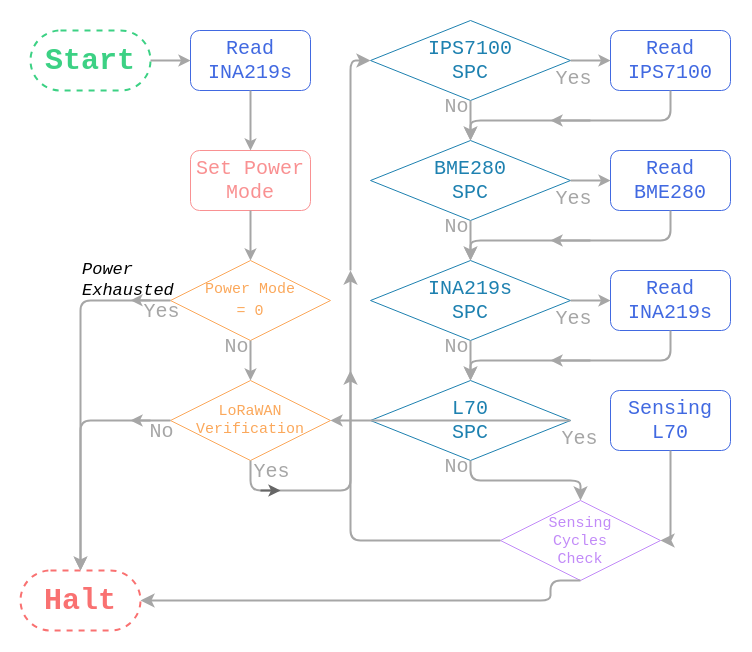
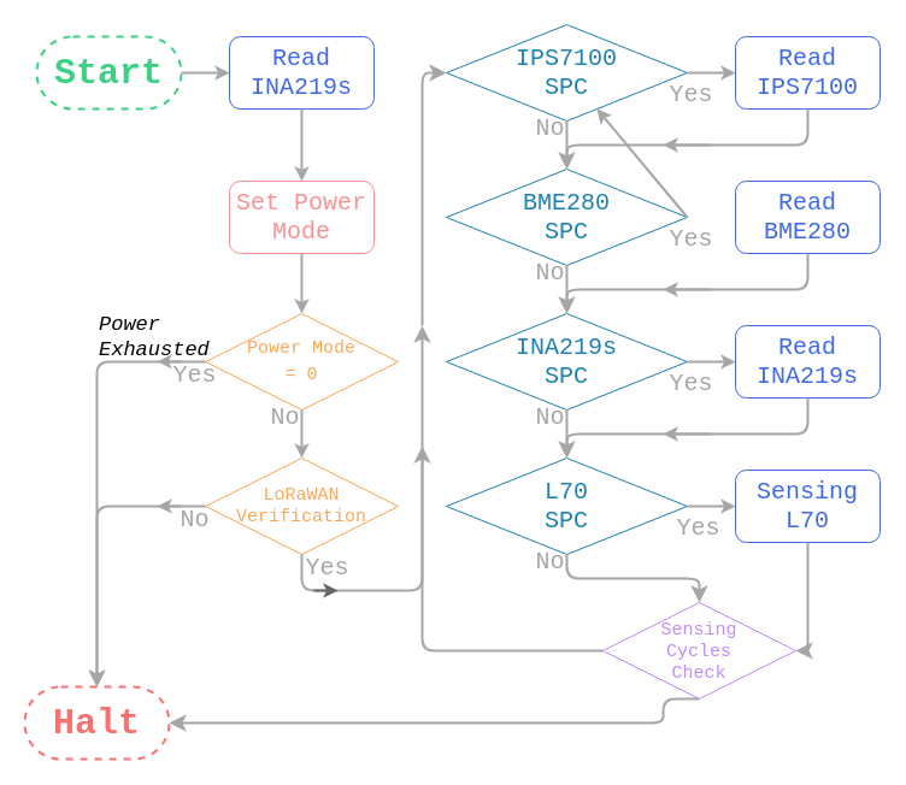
  <mxCell id="0" />
  <mxCell id="1" parent="0" />
  <mxCell id="2" value="&lt;font face=&quot;Courier New&quot; style=&quot;font-size: 20px;&quot;&gt;No&lt;/font&gt;" style="edgeLabel;html=1;align=center;verticalAlign=middle;resizable=0;points=[];fontColor=#A6A6A6;" parent="1" vertex="1" connectable="0"><mxGeometry x="230" y="340.002" as="geometry"><mxPoint x="5" y="5" as="offset" /></mxGeometry></mxCell>
  <mxCell id="3" value="&lt;font face=&quot;Courier New&quot; style=&quot;font-size: 20px;&quot;&gt;No&lt;/font&gt;" style="edgeLabel;html=1;align=center;verticalAlign=middle;resizable=0;points=[];fontColor=#A6A6A6;" parent="1" vertex="1" connectable="0"><mxGeometry x="450" y="100.002" as="geometry"><mxPoint x="5" y="5" as="offset" /></mxGeometry></mxCell>
  <mxCell id="4" value="&lt;font face=&quot;Courier New&quot; style=&quot;font-size: 20px;&quot;&gt;No&lt;/font&gt;" style="edgeLabel;html=1;align=center;verticalAlign=middle;resizable=0;points=[];fontColor=#A6A6A6;" parent="1" vertex="1" connectable="0"><mxGeometry x="450" y="220.002" as="geometry"><mxPoint x="5" y="5" as="offset" /></mxGeometry></mxCell>
  <mxCell id="5" value="&lt;font face=&quot;Courier New&quot; style=&quot;font-size: 20px;&quot;&gt;No&lt;/font&gt;" style="edgeLabel;html=1;align=center;verticalAlign=middle;resizable=0;points=[];fontColor=#A6A6A6;" parent="1" vertex="1" connectable="0"><mxGeometry x="450" y="340.002" as="geometry"><mxPoint x="5" y="5" as="offset" /></mxGeometry></mxCell>
  <mxCell id="6" value="&lt;font face=&quot;Courier New&quot; style=&quot;font-size: 20px;&quot;&gt;No&lt;/font&gt;" style="edgeLabel;html=1;align=center;verticalAlign=middle;resizable=0;points=[];fontColor=#A6A6A6;" parent="1" vertex="1" connectable="0"><mxGeometry x="450" y="460.002" as="geometry"><mxPoint x="5" y="5" as="offset" /></mxGeometry></mxCell>
  <mxCell id="7" value="&lt;span style=&quot;font-family: &amp;quot;Courier New&amp;quot;; font-size: 20px;&quot;&gt;Yes&lt;/span&gt;" style="edgeLabel;html=1;align=center;verticalAlign=middle;resizable=0;points=[];fontColor=#A6A6A6;" parent="1" vertex="1" connectable="0"><mxGeometry x="270" y="470.002" as="geometry" /></mxCell>
  <mxCell id="8" value="&lt;span style=&quot;font-family: &amp;quot;Courier New&amp;quot;; font-size: 20px;&quot;&gt;No&lt;/span&gt;" style="edgeLabel;html=1;align=center;verticalAlign=middle;resizable=0;points=[];fontColor=#A6A6A6;" parent="1" vertex="1" connectable="0"><mxGeometry x="160" y="430.002" as="geometry" /></mxCell>
  <mxCell id="9" value="&lt;span style=&quot;font-family: &amp;quot;Courier New&amp;quot;; font-size: 20px;&quot;&gt;Yes&lt;/span&gt;" style="edgeLabel;html=1;align=center;verticalAlign=middle;resizable=0;points=[];fontColor=#A6A6A6;" parent="1" vertex="1" connectable="0"><mxGeometry x="160" y="310.002" as="geometry" /></mxCell>
  <mxCell id="10" value="&lt;font face=&quot;Courier New&quot; style=&quot;font-size: 20px;&quot;&gt;Yes&lt;/font&gt;" style="edgeLabel;html=1;align=center;verticalAlign=middle;resizable=0;points=[];fontColor=#A6A6A6;" parent="1" vertex="1" connectable="0"><mxGeometry x="574" y="330.002" as="geometry"><mxPoint x="-2" y="-13" as="offset" /></mxGeometry></mxCell>
  <mxCell id="11" value="&lt;font face=&quot;Courier New&quot; style=&quot;font-size: 20px;&quot;&gt;Yes&lt;/font&gt;" style="edgeLabel;html=1;align=center;verticalAlign=middle;resizable=0;points=[];fontColor=#A6A6A6;" parent="1" vertex="1" connectable="0"><mxGeometry x="574" y="210.002" as="geometry"><mxPoint x="-2" y="-13" as="offset" /></mxGeometry></mxCell>
  <mxCell id="12" value="&lt;font face=&quot;Courier New&quot; style=&quot;font-size: 20px;&quot;&gt;Yes&lt;/font&gt;" style="edgeLabel;html=1;align=center;verticalAlign=middle;resizable=0;points=[];fontColor=#A6A6A6;" parent="1" vertex="1" connectable="0"><mxGeometry x="574" y="90.002" as="geometry"><mxPoint x="-2" y="-13" as="offset" /></mxGeometry></mxCell>
  <mxCell id="13" value="&lt;font color=&quot;#3cd184&quot; size=&quot;1&quot; face=&quot;Courier New&quot;&gt;&lt;b style=&quot;font-size: 30px;&quot;&gt;Start&lt;/b&gt;&lt;/font&gt;" style="rounded=1;whiteSpace=wrap;html=1;arcSize=50;strokeColor=#3CD184;dashed=1;strokeWidth=2;" parent="1" vertex="1"><mxGeometry x="30" y="30" width="120" height="60" as="geometry" /></mxCell>
  <mxCell id="14" value="&lt;font color=&quot;#4169e1&quot; face=&quot;Courier New&quot; style=&quot;font-size: 20px;&quot;&gt;Read INA219s&lt;/font&gt;" style="rounded=1;whiteSpace=wrap;html=1;strokeColor=#4169E1;" parent="1" vertex="1"><mxGeometry x="190" y="30" width="120" height="60" as="geometry" /></mxCell>
  <mxCell id="15" value="&lt;span style=&quot;font-family: &amp;quot;Courier New&amp;quot;; font-size: 20px; background-color: rgb(255, 255, 255);&quot;&gt;&lt;font color=&quot;#f99192&quot;&gt;Set Power Mode&lt;/font&gt;&lt;/span&gt;" style="rounded=1;whiteSpace=wrap;html=1;fillColor=#FFFFFF;strokeColor=#f99192;" parent="1" vertex="1"><mxGeometry x="190" y="150" width="120" height="60" as="geometry" /></mxCell>
  <mxCell id="16" value="&lt;font color=&quot;#f97171&quot; size=&quot;1&quot; face=&quot;Courier New&quot;&gt;&lt;b style=&quot;font-size: 30px;&quot;&gt;Halt&lt;/b&gt;&lt;/font&gt;" style="rounded=1;whiteSpace=wrap;html=1;arcSize=50;strokeColor=#F97171;dashed=1;strokeWidth=2;" parent="1" vertex="1"><mxGeometry x="20" y="570" width="120" height="60" as="geometry" /></mxCell>
  <mxCell id="17" value="&lt;font color=&quot;#fba85b&quot; style=&quot;font-size: 16px;&quot; face=&quot;Courier New&quot;&gt;&lt;span style=&quot;font-size: 15px;&quot;&gt;Power Mode&lt;/span&gt;&lt;/font&gt;&lt;div style=&quot;font-size: 16px;&quot;&gt;&lt;font color=&quot;#fba85b&quot; style=&quot;font-size: 16px;&quot; face=&quot;Courier New&quot;&gt;&lt;span style=&quot;font-size: 15px;&quot;&gt;= 0&lt;/span&gt;&lt;/font&gt;&lt;/div&gt;" style="rhombus;whiteSpace=wrap;html=1;align=center;strokeColor=#FBA85B;" parent="1" vertex="1"><mxGeometry x="170" y="260" width="160" height="80" as="geometry" /></mxCell>
  <mxCell id="18" value="&lt;span style=&quot;font-family: &amp;quot;Courier New&amp;quot;; font-size: 20px;&quot;&gt;&lt;font color=&quot;#1e81b0&quot;&gt;BME280&lt;/font&gt;&lt;/span&gt;&lt;div&gt;&lt;span style=&quot;font-family: &amp;quot;Courier New&amp;quot;; font-size: 20px;&quot;&gt;&lt;font color=&quot;#1e81b0&quot;&gt;SPC&lt;/font&gt;&lt;/span&gt;&lt;/div&gt;" style="rhombus;whiteSpace=wrap;html=1;strokeColor=#1e81b0;" parent="1" vertex="1"><mxGeometry x="370" y="140" width="200" height="80" as="geometry" /></mxCell>
  <mxCell id="19" value="&lt;span style=&quot;font-family: &amp;quot;Courier New&amp;quot;; font-size: 20px;&quot;&gt;&lt;font color=&quot;#1e81b0&quot;&gt;IPS7100&lt;/font&gt;&lt;/span&gt;&lt;div&gt;&lt;span style=&quot;font-family: &amp;quot;Courier New&amp;quot;; font-size: 20px;&quot;&gt;&lt;font color=&quot;#1e81b0&quot;&gt;SPC&lt;/font&gt;&lt;/span&gt;&lt;/div&gt;" style="rhombus;whiteSpace=wrap;html=1;strokeColor=#1e81b0;" parent="1" vertex="1"><mxGeometry x="370" y="20" width="200" height="80" as="geometry" /></mxCell>
  <mxCell id="20" value="&lt;span style=&quot;font-family: &amp;quot;Courier New&amp;quot;; font-size: 20px;&quot;&gt;&lt;font color=&quot;#1e81b0&quot;&gt;INA219s&lt;/font&gt;&lt;/span&gt;&lt;div&gt;&lt;div&gt;&lt;span style=&quot;font-family: &amp;quot;Courier New&amp;quot;; font-size: 20px;&quot;&gt;&lt;font color=&quot;#1e81b0&quot;&gt;SPC&lt;/font&gt;&lt;/span&gt;&lt;/div&gt;&lt;/div&gt;" style="rhombus;whiteSpace=wrap;html=1;strokeColor=#1e81b0;" parent="1" vertex="1"><mxGeometry x="370" y="260" width="200" height="80" as="geometry" /></mxCell>
  <mxCell id="21" value="&lt;span style=&quot;font-family: &amp;quot;Courier New&amp;quot;; font-size: 20px;&quot;&gt;&lt;font color=&quot;#1e81b0&quot;&gt;L70&lt;/font&gt;&lt;/span&gt;&lt;div&gt;&lt;span style=&quot;font-family: &amp;quot;Courier New&amp;quot;; font-size: 20px;&quot;&gt;&lt;font color=&quot;#1e81b0&quot;&gt;SPC&lt;/font&gt;&lt;/span&gt;&lt;/div&gt;" style="rhombus;whiteSpace=wrap;html=1;strokeColor=#1e81b0;" parent="1" vertex="1"><mxGeometry x="370" y="380" width="200" height="80" as="geometry" /></mxCell>
  <mxCell id="22" value="&lt;font color=&quot;#4169e1&quot; face=&quot;Courier New&quot; style=&quot;font-size: 20px;&quot;&gt;Read IPS7100&lt;/font&gt;" style="rounded=1;whiteSpace=wrap;html=1;strokeColor=#4169E1;" parent="1" vertex="1"><mxGeometry x="610" y="30" width="120" height="60" as="geometry" /></mxCell>
  <mxCell id="23" value="&lt;font color=&quot;#4169e1&quot; face=&quot;Courier New&quot; style=&quot;font-size: 20px;&quot;&gt;Read BME280&lt;/font&gt;" style="rounded=1;whiteSpace=wrap;html=1;strokeColor=#4169E1;" parent="1" vertex="1"><mxGeometry x="610" y="150" width="120" height="60" as="geometry" /></mxCell>
  <mxCell id="24" value="&lt;font color=&quot;#4169e1&quot; face=&quot;Courier New&quot; style=&quot;font-size: 20px;&quot;&gt;Read INA219s&lt;/font&gt;" style="rounded=1;whiteSpace=wrap;html=1;strokeColor=#4169E1;" parent="1" vertex="1"><mxGeometry x="610" y="270" width="120" height="60" as="geometry" /></mxCell>
  <mxCell id="25" value="&lt;font color=&quot;#4169e1&quot; face=&quot;Courier New&quot; style=&quot;font-size: 20px;&quot;&gt;Sensing&lt;/font&gt;&lt;div&gt;&lt;font color=&quot;#4169e1&quot; face=&quot;Courier New&quot; style=&quot;font-size: 20px;&quot;&gt;L70&lt;/font&gt;&lt;/div&gt;" style="rounded=1;whiteSpace=wrap;html=1;strokeColor=#4169E1;" parent="1" vertex="1"><mxGeometry x="610" y="390" width="120" height="60" as="geometry" /></mxCell>
  <mxCell id="26" value="&lt;font style=&quot;font-size: 15px;&quot;&gt;&lt;font color=&quot;#c28bf8&quot; face=&quot;Courier New&quot; style=&quot;font-size: 15px;&quot;&gt;Sensing&lt;/font&gt;&lt;/font&gt;&lt;div&gt;&lt;font color=&quot;#c28bf8&quot; face=&quot;Courier New&quot;&gt;&lt;span style=&quot;font-size: 15px;&quot;&gt;Cycles&lt;/span&gt;&lt;/font&gt;&lt;/div&gt;&lt;div&gt;&lt;font color=&quot;#c28bf8&quot; face=&quot;Courier New&quot;&gt;&lt;span style=&quot;font-size: 15px;&quot;&gt;Check&lt;/span&gt;&lt;/font&gt;&lt;/div&gt;" style="rhombus;whiteSpace=wrap;html=1;align=center;strokeColor=#C28BF8;fillColor=#FFFFFF;" parent="1" vertex="1"><mxGeometry x="500" y="500" width="160" height="80" as="geometry" /></mxCell>
  <mxCell id="27" value="&lt;font color=&quot;#fba85b&quot; face=&quot;Courier New&quot;&gt;&lt;span style=&quot;font-size: 15px;&quot;&gt;LoRaWAN&lt;/span&gt;&lt;/font&gt;&lt;div&gt;&lt;font color=&quot;#fba85b&quot; face=&quot;Courier New&quot;&gt;&lt;span style=&quot;font-size: 15px;&quot;&gt;Verification&lt;/span&gt;&lt;/font&gt;&lt;/div&gt;" style="rhombus;whiteSpace=wrap;html=1;align=center;strokeColor=#FBA85B;" parent="1" vertex="1"><mxGeometry x="170" y="380" width="160" height="80" as="geometry" /></mxCell>
  <mxCell id="28" value="" style="endArrow=classic;html=1;rounded=0;exitX=1;exitY=0.5;exitDx=0;exitDy=0;entryX=0;entryY=0.5;entryDx=0;entryDy=0;strokeColor=#A6A6A6;strokeWidth=2;" parent="1" source="13" target="14" edge="1"><mxGeometry width="50" height="50" relative="1" as="geometry"><mxPoint x="550" y="320" as="sourcePoint" /><mxPoint x="600" y="270" as="targetPoint" /></mxGeometry></mxCell>
  <mxCell id="29" value="" style="endArrow=classic;html=1;rounded=0;exitX=0.5;exitY=1;exitDx=0;exitDy=0;entryX=0.5;entryY=0;entryDx=0;entryDy=0;fontColor=#999999;strokeColor=#A6A6A6;strokeWidth=2;" parent="1" source="14" target="15" edge="1"><mxGeometry width="50" height="50" relative="1" as="geometry"><mxPoint x="160" y="70" as="sourcePoint" /><mxPoint x="200" y="70" as="targetPoint" /><Array as="points"><mxPoint x="250" y="120" /></Array></mxGeometry></mxCell>
  <mxCell id="30" value="" style="endArrow=classic;html=1;rounded=0;exitX=0.5;exitY=1;exitDx=0;exitDy=0;entryX=0.5;entryY=0;entryDx=0;entryDy=0;fontColor=#999999;strokeColor=#A6A6A6;strokeWidth=2;" parent="1" source="15" target="17" edge="1"><mxGeometry width="50" height="50" relative="1" as="geometry"><mxPoint x="260" y="100" as="sourcePoint" /><mxPoint x="260" y="160" as="targetPoint" /></mxGeometry></mxCell>
  <mxCell id="31" value="" style="endArrow=classic;html=1;rounded=1;exitX=0;exitY=0.5;exitDx=0;exitDy=0;entryX=0.5;entryY=0;entryDx=0;entryDy=0;curved=0;strokeColor=#A6A6A6;strokeWidth=2;fontColor=#666666;" parent="1" source="27" target="16" edge="1"><mxGeometry width="50" height="50" relative="1" as="geometry"><mxPoint x="90" y="380" as="sourcePoint" /><mxPoint x="140" y="330" as="targetPoint" /><Array as="points"><mxPoint x="80" y="420" /></Array></mxGeometry></mxCell>
  <mxCell id="32" value="" style="endArrow=classic;html=1;rounded=0;exitX=0.5;exitY=1;exitDx=0;exitDy=0;entryX=0.5;entryY=0;entryDx=0;entryDy=0;fontColor=#666666;strokeColor=#A6A6A6;strokeWidth=2;" parent="1" source="17" target="27" edge="1"><mxGeometry width="50" height="50" relative="1" as="geometry"><mxPoint x="550" y="320" as="sourcePoint" /><mxPoint x="600" y="270" as="targetPoint" /></mxGeometry></mxCell>
  <mxCell id="33" value="" style="edgeStyle=elbowEdgeStyle;elbow=vertical;endArrow=classic;html=1;rounded=1;endSize=8;startSize=8;exitX=0.5;exitY=1;exitDx=0;exitDy=0;curved=0;fontColor=#666666;strokeColor=#A6A6A6;strokeWidth=2;" parent="1" source="27" edge="1"><mxGeometry width="50" height="50" relative="1" as="geometry"><mxPoint x="230" y="450" as="sourcePoint" /><mxPoint x="350" y="270" as="targetPoint" /><Array as="points"><mxPoint x="300" y="490" /></Array></mxGeometry></mxCell>
  <mxCell id="34" value="" style="edgeStyle=segmentEdgeStyle;endArrow=classic;html=1;curved=0;rounded=1;endSize=8;startSize=8;entryX=0;entryY=0.5;entryDx=0;entryDy=0;strokeColor=#A6A6A6;strokeWidth=2;fontColor=#666666;" parent="1" target="19" edge="1"><mxGeometry width="50" height="50" relative="1" as="geometry"><mxPoint x="350" y="270" as="sourcePoint" /><mxPoint x="390" y="110" as="targetPoint" /><Array as="points"><mxPoint x="350" y="60" /></Array></mxGeometry></mxCell>
  <mxCell id="35" value="" style="edgeStyle=segmentEdgeStyle;endArrow=classic;html=1;curved=0;rounded=1;endSize=8;startSize=8;exitX=0;exitY=0.5;exitDx=0;exitDy=0;entryX=0.5;entryY=0;entryDx=0;entryDy=0;strokeColor=#A6A6A6;fontColor=#666666;strokeWidth=2;" parent="1" source="17" target="16" edge="1"><mxGeometry width="50" height="50" relative="1" as="geometry"><mxPoint x="550" y="320" as="sourcePoint" /><mxPoint x="600" y="270" as="targetPoint" /><Array as="points"><mxPoint x="80" y="300" /></Array></mxGeometry></mxCell>
  <mxCell id="36" value="" style="endArrow=classic;html=1;rounded=0;strokeColor=#A6A6A6;fontColor=#666666;strokeWidth=2;" parent="1" edge="1"><mxGeometry width="50" height="50" relative="1" as="geometry"><mxPoint x="150" y="299.86" as="sourcePoint" /><mxPoint x="130" y="299.86" as="targetPoint" /></mxGeometry></mxCell>
  <mxCell id="37" value="" style="endArrow=classic;html=1;rounded=0;fontColor=#666666;strokeColor=#A6A6A6;strokeWidth=2;" parent="1" edge="1"><mxGeometry width="50" height="50" relative="1" as="geometry"><mxPoint x="150" y="420" as="sourcePoint" /><mxPoint x="130" y="420" as="targetPoint" /></mxGeometry></mxCell>
  <mxCell id="38" value="" style="endArrow=classic;html=1;rounded=0;strokeWidth=2;strokeColor=#666666;" parent="1" edge="1"><mxGeometry width="50" height="50" relative="1" as="geometry"><mxPoint x="260" y="490" as="sourcePoint" /><mxPoint x="280" y="490" as="targetPoint" /></mxGeometry></mxCell>
  <mxCell id="39" value="" style="endArrow=classic;html=1;rounded=0;exitX=0.5;exitY=1;exitDx=0;exitDy=0;entryX=0.5;entryY=0;entryDx=0;entryDy=0;fontColor=#666666;strokeWidth=2;strokeColor=#A6A6A6;" parent="1" edge="1"><mxGeometry width="50" height="50" relative="1" as="geometry"><mxPoint x="470" y="340" as="sourcePoint" /><mxPoint x="470" y="380" as="targetPoint" /></mxGeometry></mxCell>
  <mxCell id="40" value="" style="endArrow=classic;html=1;rounded=0;exitX=0.5;exitY=1;exitDx=0;exitDy=0;entryX=0.5;entryY=0;entryDx=0;entryDy=0;strokeColor=#A6A6A6;strokeWidth=2;fontColor=#666666;" parent="1" source="18" target="20" edge="1"><mxGeometry width="50" height="50" relative="1" as="geometry"><mxPoint x="480" y="220" as="sourcePoint" /><mxPoint x="480" y="260" as="targetPoint" /></mxGeometry></mxCell>
  <mxCell id="41" value="" style="endArrow=classic;html=1;rounded=0;exitX=0.5;exitY=1;exitDx=0;exitDy=0;entryX=0.5;entryY=0;entryDx=0;entryDy=0;strokeColor=#A6A6A6;strokeWidth=2;fontColor=#666666;" parent="1" edge="1"><mxGeometry width="50" height="50" relative="1" as="geometry"><mxPoint x="470" y="100" as="sourcePoint" /><mxPoint x="470" y="140" as="targetPoint" /></mxGeometry></mxCell>
  <mxCell id="42" value="" style="edgeStyle=elbowEdgeStyle;elbow=vertical;endArrow=classic;html=1;curved=0;rounded=1;endSize=8;startSize=8;exitX=0.5;exitY=1;exitDx=0;exitDy=0;flowAnimation=0;shadow=0;strokeColor=#A6A6A6;strokeWidth=2;fontColor=#A6A6A6;" parent="1" source="22" edge="1"><mxGeometry width="50" height="50" relative="1" as="geometry"><mxPoint x="770" y="170" as="sourcePoint" /><mxPoint x="470" y="140" as="targetPoint" /><Array as="points"><mxPoint x="570" y="120" /></Array></mxGeometry></mxCell>
  <mxCell id="43" value="" style="edgeStyle=elbowEdgeStyle;elbow=vertical;endArrow=classic;html=1;curved=0;rounded=1;endSize=8;startSize=8;exitX=0.5;exitY=1;exitDx=0;exitDy=0;entryX=0.5;entryY=0;entryDx=0;entryDy=0;strokeColor=#A6A6A6;strokeWidth=2;fontColor=#A6A6A6;" parent="1" source="23" target="20" edge="1"><mxGeometry width="50" height="50" relative="1" as="geometry"><mxPoint x="650" y="190" as="sourcePoint" /><mxPoint x="470" y="248" as="targetPoint" /><Array as="points"><mxPoint x="560" y="240" /><mxPoint x="550" y="220" /></Array></mxGeometry></mxCell>
  <mxCell id="44" value="" style="edgeStyle=elbowEdgeStyle;elbow=vertical;endArrow=classic;html=1;curved=0;rounded=1;endSize=8;startSize=8;exitX=0.5;exitY=1;exitDx=0;exitDy=0;entryX=0.5;entryY=0;entryDx=0;entryDy=0;strokeColor=#A6A6A6;strokeWidth=2;fontColor=#666666;" parent="1" source="24" target="21" edge="1"><mxGeometry width="50" height="50" relative="1" as="geometry"><mxPoint x="650" y="310" as="sourcePoint" /><mxPoint x="470" y="380" as="targetPoint" /><Array as="points"><mxPoint x="560" y="360" /><mxPoint x="550" y="340" /></Array></mxGeometry></mxCell>
  <mxCell id="45" value="" style="endArrow=classic;html=1;rounded=0;strokeWidth=2;strokeColor=#A6A6A6;" parent="1" edge="1"><mxGeometry width="50" height="50" relative="1" as="geometry"><mxPoint x="590" y="120" as="sourcePoint" /><mxPoint x="550" y="120" as="targetPoint" /></mxGeometry></mxCell>
  <mxCell id="46" value="" style="endArrow=classic;html=1;rounded=0;strokeWidth=2;strokeColor=#A6A6A6;" parent="1" edge="1"><mxGeometry width="50" height="50" relative="1" as="geometry"><mxPoint x="590" y="240" as="sourcePoint" /><mxPoint x="550" y="240" as="targetPoint" /></mxGeometry></mxCell>
  <mxCell id="47" value="" style="endArrow=classic;html=1;rounded=0;fontColor=#666666;strokeWidth=2;strokeColor=#A6A6A6;" parent="1" edge="1"><mxGeometry width="50" height="50" relative="1" as="geometry"><mxPoint x="590" y="360" as="sourcePoint" /><mxPoint x="550" y="360" as="targetPoint" /></mxGeometry></mxCell>
  <mxCell id="48" value="" style="endArrow=classic;html=1;rounded=0;entryX=0;entryY=0.5;entryDx=0;entryDy=0;exitX=1;exitY=0.5;exitDx=0;exitDy=0;strokeColor=#A6A6A6;strokeWidth=2;fontColor=#666666;" parent="1" source="19" target="22" edge="1"><mxGeometry width="50" height="50" relative="1" as="geometry"><mxPoint x="610" y="260" as="sourcePoint" /><mxPoint x="570" y="260" as="targetPoint" /></mxGeometry></mxCell>
- <mxCell id="49" value="" style="endArrow=classic;html=1;rounded=0;exitX=1;exitY=0.5;exitDx=0;exitDy=0;entryX=0;entryY=0.5;entryDx=0;entryDy=0;strokeWidth=2;strokeColor=#A6A6A6;" parent="1" source="18" target="23" edge="1"><mxGeometry width="50" height="50" relative="1" as="geometry"><mxPoint x="620" y="270" as="sourcePoint" /><mxPoint x="580" y="270" as="targetPoint" /></mxGeometry></mxCell>
+ <mxCell id="49" value="" style="endArrow=classic;html=1;rounded=0;exitX=1;exitY=0.5;exitDx=0;exitDy=0;strokeWidth=2;strokeColor=#A6A6A6;" parent="1" source="18" target="19" edge="1"><mxGeometry width="50" height="50" relative="1" as="geometry"><mxPoint x="620" y="270" as="sourcePoint" /><mxPoint x="580" y="270" as="targetPoint" /></mxGeometry></mxCell>
  <mxCell id="50" value="" style="endArrow=classic;html=1;rounded=0;exitX=1;exitY=0.5;exitDx=0;exitDy=0;entryX=0;entryY=0.5;entryDx=0;entryDy=0;strokeColor=#A6A6A6;strokeWidth=2;fontColor=#666666;" parent="1" source="20" target="24" edge="1"><mxGeometry width="50" height="50" relative="1" as="geometry"><mxPoint x="630" y="280" as="sourcePoint" /><mxPoint x="590" y="280" as="targetPoint" /></mxGeometry></mxCell>
- <mxCell id="51" value="" style="endArrow=classic;html=1;rounded=0;exitX=1;exitY=0.5;exitDx=0;exitDy=0;strokeColor=#A6A6A6;strokeWidth=2;fontColor=#666666;" parent="1" source="21" target="27" edge="1"><mxGeometry width="50" height="50" relative="1" as="geometry"><mxPoint x="580" y="420" as="sourcePoint" /><mxPoint x="600" y="290" as="targetPoint" /></mxGeometry></mxCell>
+ <mxCell id="51" value="" style="endArrow=classic;html=1;rounded=0;entryX=0;entryY=0.5;entryDx=0;entryDy=0;exitX=1;exitY=0.5;exitDx=0;exitDy=0;strokeColor=#A6A6A6;strokeWidth=2;fontColor=#666666;" parent="1" source="21" target="25" edge="1"><mxGeometry width="50" height="50" relative="1" as="geometry"><mxPoint x="580" y="420" as="sourcePoint" /><mxPoint x="600" y="290" as="targetPoint" /></mxGeometry></mxCell>
  <mxCell id="52" value="" style="edgeStyle=elbowEdgeStyle;elbow=vertical;endArrow=classic;html=1;curved=0;rounded=1;endSize=8;startSize=8;exitX=0.5;exitY=1;exitDx=0;exitDy=0;entryX=1;entryY=0.5;entryDx=0;entryDy=0;strokeColor=#A6A6A6;strokeWidth=2;fontColor=#666666;" parent="1" source="25" target="26" edge="1"><mxGeometry width="50" height="50" relative="1" as="geometry"><mxPoint x="680" y="540" as="sourcePoint" /><mxPoint x="730" y="490" as="targetPoint" /><Array as="points"><mxPoint x="650" y="540" /><mxPoint x="650" y="520" /></Array></mxGeometry></mxCell>
  <mxCell id="53" value="" style="edgeStyle=elbowEdgeStyle;elbow=horizontal;endArrow=classic;html=1;curved=0;rounded=1;endSize=8;startSize=8;exitX=0.5;exitY=1;exitDx=0;exitDy=0;entryX=1;entryY=0.5;entryDx=0;entryDy=0;strokeColor=#A6A6A6;strokeWidth=2;fontColor=#666666;" parent="1" source="26" target="16" edge="1"><mxGeometry width="50" height="50" relative="1" as="geometry"><mxPoint x="320" y="640" as="sourcePoint" /><mxPoint x="370" y="590" as="targetPoint" /><Array as="points"><mxPoint x="550" y="600" /></Array></mxGeometry></mxCell>
  <mxCell id="54" value="" style="edgeStyle=elbowEdgeStyle;elbow=vertical;endArrow=classic;html=1;curved=0;rounded=1;endSize=8;startSize=8;exitX=0.5;exitY=1;exitDx=0;exitDy=0;entryX=0.5;entryY=0;entryDx=0;entryDy=0;strokeColor=#A6A6A6;strokeWidth=2;fontColor=#666666;" parent="1" source="21" target="26" edge="1"><mxGeometry width="50" height="50" relative="1" as="geometry"><mxPoint x="410" y="560" as="sourcePoint" /><mxPoint x="460" y="500" as="targetPoint" /><Array as="points" /></mxGeometry></mxCell>
  <mxCell id="55" value="&lt;font face=&quot;Courier New&quot; style=&quot;font-size: 20px;&quot;&gt;Yes&lt;/font&gt;" style="edgeLabel;html=1;align=center;verticalAlign=middle;resizable=0;points=[];fontColor=#A6A6A6;" parent="1" vertex="1" connectable="0"><mxGeometry x="580" y="450.002" as="geometry"><mxPoint x="-2" y="-13" as="offset" /></mxGeometry></mxCell>
  <mxCell id="56" value="" style="edgeStyle=segmentEdgeStyle;endArrow=classic;html=1;curved=0;rounded=1;endSize=8;startSize=8;exitX=0;exitY=0.5;exitDx=0;exitDy=0;fontColor=#666666;strokeColor=#A6A6A6;strokeWidth=2;" parent="1" source="26" edge="1"><mxGeometry width="50" height="50" relative="1" as="geometry"><mxPoint x="320" y="570" as="sourcePoint" /><mxPoint x="350" y="370" as="targetPoint" /></mxGeometry></mxCell>
  <mxCell id="57" value="&lt;font face=&quot;Courier New&quot; style=&quot;font-size: 17px;&quot;&gt;&lt;i style=&quot;&quot;&gt;Power&lt;/i&gt;&lt;/font&gt;&lt;div style=&quot;font-size: 17px;&quot;&gt;&lt;font face=&quot;Courier New&quot; style=&quot;font-size: 17px;&quot;&gt;&lt;i style=&quot;&quot;&gt;Exhausted&lt;/i&gt;&lt;/font&gt;&lt;/div&gt;" style="text;html=1;align=left;verticalAlign=middle;whiteSpace=wrap;rounded=0;rotation=0;" parent="1" vertex="1"><mxGeometry x="80" y="260" width="110" height="40" as="geometry" /></mxCell>
